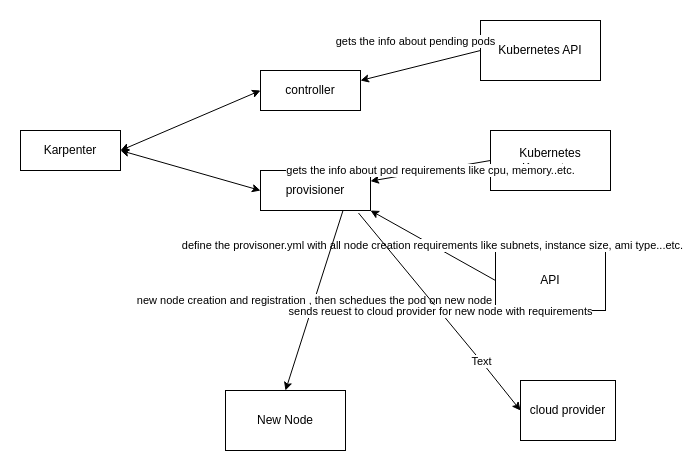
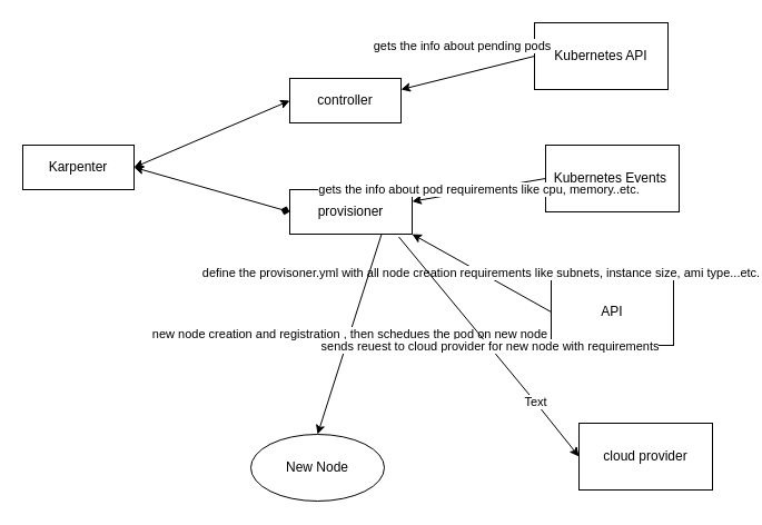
  <mxCell id="0" />
  <mxCell id="1" parent="0" />
  <mxCell id="2" value="Karpenter" style="rounded=0;whiteSpace=wrap;html=1;" vertex="1" parent="1"><mxGeometry x="20" y="130" width="100" height="40" as="geometry" /></mxCell>
  <mxCell id="3" value="controller" style="rounded=0;whiteSpace=wrap;html=1;" vertex="1" parent="1"><mxGeometry x="260" y="70" width="100" height="40" as="geometry" /></mxCell>
  <mxCell id="4" value="provisioner" style="rounded=0;whiteSpace=wrap;html=1;" vertex="1" parent="1"><mxGeometry x="260" y="170" width="110" height="40" as="geometry" /></mxCell>
  <mxCell id="5" value="" style="endArrow=classic;startArrow=classic;html=1;rounded=0;entryX=0;entryY=0.5;entryDx=0;entryDy=0;" edge="1" parent="1" target="3"><mxGeometry width="50" height="50" relative="1" as="geometry"><mxPoint x="120" y="150" as="sourcePoint" /><mxPoint x="170" y="100" as="targetPoint" /></mxGeometry></mxCell>
- <mxCell id="6" value="" style="endArrow=classic;startArrow=classic;html=1;rounded=0;entryX=0;entryY=0.5;entryDx=0;entryDy=0;exitX=1;exitY=0.5;exitDx=0;exitDy=0;" edge="1" parent="1" source="2" target="4"><mxGeometry width="50" height="50" relative="1" as="geometry"><mxPoint x="150" y="210" as="sourcePoint" /><mxPoint x="200" y="160" as="targetPoint" /></mxGeometry></mxCell>
+ <mxCell id="6" value="" style="endArrow=diamond;startArrow=classic;html=1;rounded=0;entryX=0;entryY=0.5;entryDx=0;entryDy=0;exitX=1;exitY=0.5;exitDx=0;exitDy=0;" edge="1" parent="1" source="2" target="4"><mxGeometry width="50" height="50" relative="1" as="geometry"><mxPoint x="150" y="210" as="sourcePoint" /><mxPoint x="200" y="160" as="targetPoint" /></mxGeometry></mxCell>
  <mxCell id="7" value="Kubernetes API" style="rounded=0;whiteSpace=wrap;html=1;" vertex="1" parent="1"><mxGeometry x="480" y="20" width="120" height="60" as="geometry" /></mxCell>
- <mxCell id="8" value="Kubernetes Karpenter&amp;nbsp;" style="rounded=0;whiteSpace=wrap;html=1;" vertex="1" parent="1"><mxGeometry x="490" y="130" width="120" height="60" as="geometry" /></mxCell>
+ <mxCell id="8" value="Kubernetes Events&amp;nbsp;" style="rounded=0;whiteSpace=wrap;html=1;" vertex="1" parent="1"><mxGeometry x="490" y="130" width="120" height="60" as="geometry" /></mxCell>
  <mxCell id="9" value="gets the info about pending pods" style="endArrow=classic;html=1;rounded=0;exitX=0;exitY=0.5;exitDx=0;exitDy=0;" edge="1" parent="1" source="7"><mxGeometry x="-0.011" y="-25" width="50" height="50" relative="1" as="geometry"><mxPoint x="310" y="130" as="sourcePoint" /><mxPoint x="360" y="80" as="targetPoint" /><mxPoint as="offset" /></mxGeometry></mxCell>
  <mxCell id="10" value="gets the info about pod requirements like cpu, memory..etc." style="endArrow=classic;html=1;rounded=0;exitX=0;exitY=0.5;exitDx=0;exitDy=0;" edge="1" parent="1" source="8" target="4"><mxGeometry width="50" height="50" relative="1" as="geometry"><mxPoint x="460" y="170" as="sourcePoint" /><mxPoint x="510" y="120" as="targetPoint" /></mxGeometry></mxCell>
  <mxCell id="11" value="API" style="rounded=0;whiteSpace=wrap;html=1;" vertex="1" parent="1"><mxGeometry x="495" y="250" width="110" height="60" as="geometry" /></mxCell>
  <mxCell id="12" value="define the provisoner.yml with all node creation requirements like subnets, instance size, ami type...etc." style="endArrow=classic;html=1;rounded=0;exitX=0;exitY=0.5;exitDx=0;exitDy=0;" edge="1" parent="1" source="11"><mxGeometry width="50" height="50" relative="1" as="geometry"><mxPoint x="320" y="260" as="sourcePoint" /><mxPoint x="370" y="210" as="targetPoint" /></mxGeometry></mxCell>
- <mxCell id="13" value="New Node" style="rounded=0;whiteSpace=wrap;html=1;" vertex="1" parent="1"><mxGeometry x="225" y="390" width="120" height="60" as="geometry" /></mxCell>
+ <mxCell id="13" value="New Node" style="ellipse;whiteSpace=wrap;html=1;" vertex="1" parent="1"><mxGeometry x="225" y="390" width="120" height="60" as="geometry" /></mxCell>
  <mxCell id="14" value="new node creation and registration , then schedues the pod on new node" style="endArrow=classic;html=1;rounded=0;entryX=0.5;entryY=0;entryDx=0;entryDy=0;exitX=0.75;exitY=1;exitDx=0;exitDy=0;" edge="1" parent="1" source="4" target="13"><mxGeometry width="50" height="50" relative="1" as="geometry"><mxPoint x="320" y="260" as="sourcePoint" /><mxPoint x="370" y="210" as="targetPoint" /><Array as="points" /></mxGeometry></mxCell>
- <mxCell id="15" value="cloud provider" style="rounded=0;whiteSpace=wrap;html=1;" vertex="1" parent="1"><mxGeometry x="520" y="380" width="95" height="60" as="geometry" /></mxCell>
+ <mxCell id="15" value="cloud provider" style="rounded=0;whiteSpace=wrap;html=1;" vertex="1" parent="1"><mxGeometry x="520" y="380" width="120" height="60" as="geometry" /></mxCell>
  <mxCell id="16" value="sends reuest to cloud provider for new node with requirements" style="endArrow=classic;html=1;rounded=0;entryX=0;entryY=0.5;entryDx=0;entryDy=0;exitX=0.891;exitY=1.063;exitDx=0;exitDy=0;exitPerimeter=0;" edge="1" parent="1" source="4" target="15"><mxGeometry width="50" height="50" relative="1" as="geometry"><mxPoint x="320" y="260" as="sourcePoint" /><mxPoint x="370" y="210" as="targetPoint" /><Array as="points"><mxPoint x="480" y="360" /></Array></mxGeometry></mxCell>
  <mxCell id="17" value="Text" style="edgeLabel;html=1;align=center;verticalAlign=middle;resizable=0;points=[];" vertex="1" connectable="0" parent="16"><mxGeometry x="0.004" relative="1" as="geometry"><mxPoint x="41" y="49" as="offset" /></mxGeometry></mxCell>
